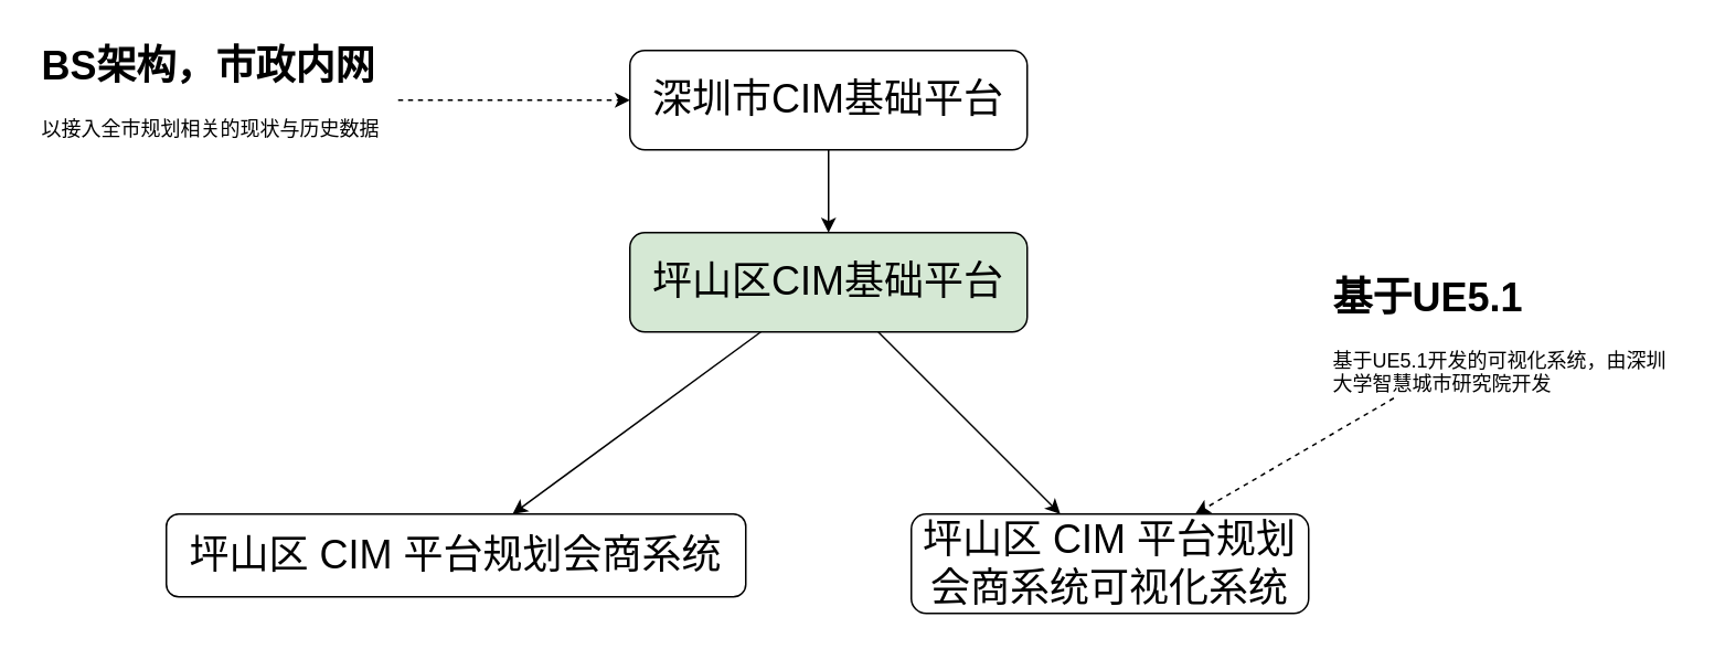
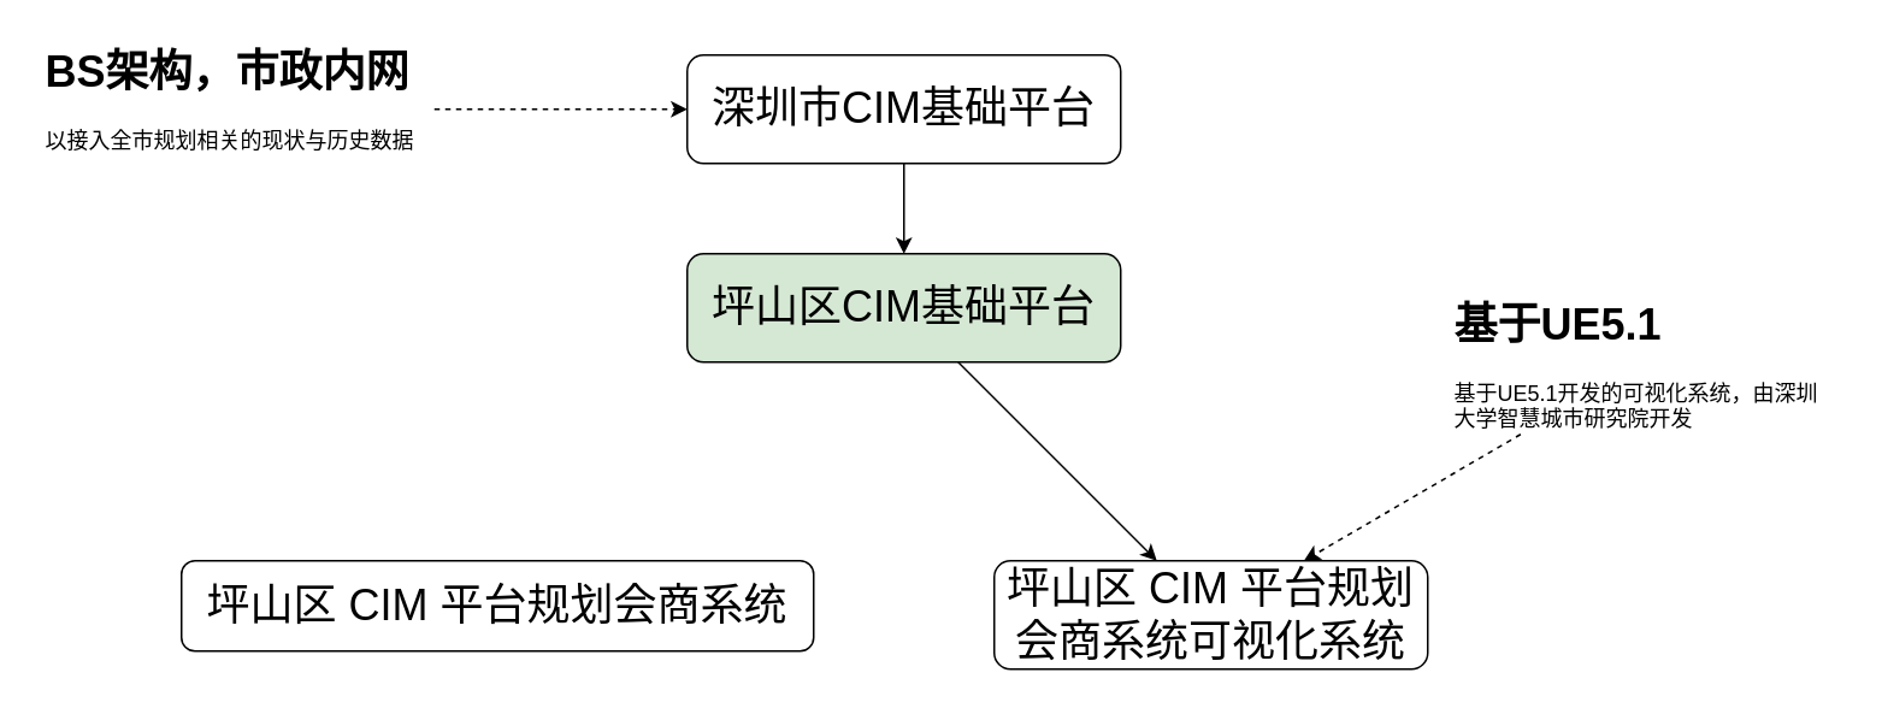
  <mxCell id="0" />
  <mxCell id="1" parent="0" />
  <mxCell id="2" style="edgeStyle=orthogonalEdgeStyle;rounded=0;orthogonalLoop=1;jettySize=auto;html=1;" edge="1" parent="1" source="3" target="9"><mxGeometry relative="1" as="geometry" /></mxCell>
  <mxCell id="3" value="&lt;font style=&quot;font-size: 24px;&quot;&gt;深圳市CIM基础平台&lt;/font&gt;" style="rounded=1;whiteSpace=wrap;html=1;" vertex="1" parent="1"><mxGeometry x="380" y="30" width="240" height="60" as="geometry" /></mxCell>
  <mxCell id="4" value="&lt;font style=&quot;font-size: 24px;&quot;&gt;坪山区 CIM 平台规划会商系统&lt;/font&gt;" style="rounded=1;whiteSpace=wrap;html=1;" vertex="1" parent="1"><mxGeometry x="100" y="310" width="350" height="50" as="geometry" /></mxCell>
  <mxCell id="5" style="rounded=0;orthogonalLoop=1;jettySize=auto;html=1;dashed=1;" edge="1" parent="1" source="6" target="3"><mxGeometry relative="1" as="geometry" /></mxCell>
  <mxCell id="6" value="&lt;h1&gt;BS架构，市政内网&lt;br&gt;&lt;/h1&gt;&lt;p&gt;以接入全市规划相关的现状与历史数据&lt;br&gt;&lt;/p&gt;" style="text;html=1;strokeColor=none;fillColor=none;spacing=5;spacingTop=-20;whiteSpace=wrap;overflow=hidden;rounded=0;" vertex="1" parent="1"><mxGeometry x="20" y="20" width="220" height="80" as="geometry" /></mxCell>
- <mxCell id="7" style="rounded=0;orthogonalLoop=1;jettySize=auto;html=1;" edge="1" parent="1" source="9" target="4"><mxGeometry relative="1" as="geometry" /></mxCell>
  <mxCell id="8" style="rounded=0;orthogonalLoop=1;jettySize=auto;html=1;" edge="1" parent="1" source="9" target="10"><mxGeometry relative="1" as="geometry" /></mxCell>
  <mxCell id="9" value="&lt;font style=&quot;font-size: 24px;&quot;&gt;坪山区CIM基础平台&lt;/font&gt;" style="rounded=1;whiteSpace=wrap;html=1;fillColor=#d5e8d4;" vertex="1" parent="1"><mxGeometry x="380" y="140" width="240" height="60" as="geometry" /></mxCell>
  <mxCell id="10" value="&lt;font style=&quot;font-size: 24px;&quot;&gt;坪山区 CIM 平台规划会商系统可视化系统&lt;/font&gt;" style="rounded=1;whiteSpace=wrap;html=1;" vertex="1" parent="1"><mxGeometry x="550" y="310" width="240" height="60" as="geometry" /></mxCell>
  <mxCell id="11" style="rounded=0;orthogonalLoop=1;jettySize=auto;html=1;dashed=1;" edge="1" parent="1" source="12" target="10"><mxGeometry relative="1" as="geometry" /></mxCell>
  <mxCell id="12" value="&lt;h1&gt;基于UE5.1&lt;br&gt;&lt;/h1&gt;&lt;p&gt;基于UE5.1开发的可视化系统，由深圳大学智慧城市研究院开发&lt;br&gt;&lt;/p&gt;" style="text;html=1;strokeColor=none;fillColor=none;spacing=5;spacingTop=-20;whiteSpace=wrap;overflow=hidden;rounded=0;" vertex="1" parent="1"><mxGeometry x="800" y="160" width="220" height="80" as="geometry" /></mxCell>
